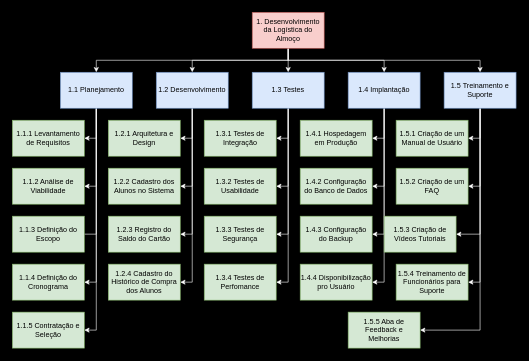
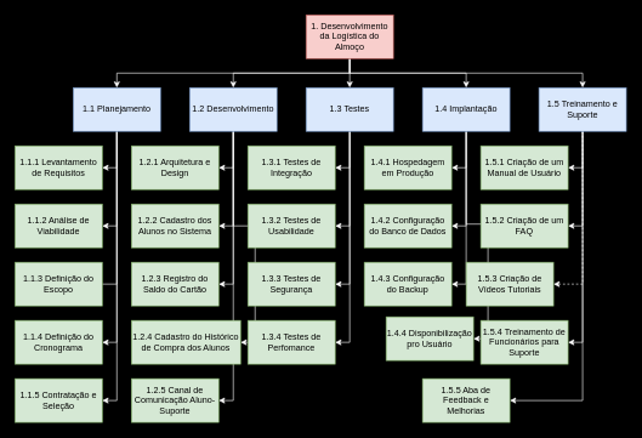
  <mxCell id="0" />
  <mxCell id="1" parent="0" />
  <mxCell id="2" style="edgeStyle=orthogonalEdgeStyle;rounded=0;orthogonalLoop=1;jettySize=auto;html=1;exitX=0.5;exitY=1;exitDx=0;exitDy=0;entryX=0.5;entryY=0;entryDx=0;entryDy=0;strokeColor=#FFFFFF;" parent="1" source="7" target="24" edge="1"><mxGeometry relative="1" as="geometry" /></mxCell>
  <mxCell id="3" style="edgeStyle=orthogonalEdgeStyle;rounded=0;orthogonalLoop=1;jettySize=auto;html=1;exitX=0.5;exitY=1;exitDx=0;exitDy=0;entryX=0.5;entryY=0;entryDx=0;entryDy=0;strokeColor=#FFFFFF;" parent="1" source="7" target="19" edge="1"><mxGeometry relative="1" as="geometry"><Array as="points"><mxPoint x="480" y="100" /><mxPoint x="320" y="100" /></Array></mxGeometry></mxCell>
  <mxCell id="4" style="edgeStyle=orthogonalEdgeStyle;rounded=0;orthogonalLoop=1;jettySize=auto;html=1;exitX=0.5;exitY=1;exitDx=0;exitDy=0;entryX=0.5;entryY=0;entryDx=0;entryDy=0;strokeColor=#FFFFFF;" parent="1" source="7" target="13" edge="1"><mxGeometry relative="1" as="geometry"><Array as="points"><mxPoint x="480" y="100" /><mxPoint x="160" y="100" /></Array></mxGeometry></mxCell>
  <mxCell id="5" style="edgeStyle=orthogonalEdgeStyle;rounded=0;orthogonalLoop=1;jettySize=auto;html=1;exitX=0.5;exitY=1;exitDx=0;exitDy=0;entryX=0.5;entryY=0;entryDx=0;entryDy=0;strokeColor=#FFFFFF;" edge="1" parent="1" source="7" target="30"><mxGeometry relative="1" as="geometry"><Array as="points"><mxPoint x="480" y="100" /><mxPoint x="640" y="100" /></Array></mxGeometry></mxCell>
  <mxCell id="6" style="edgeStyle=orthogonalEdgeStyle;rounded=0;orthogonalLoop=1;jettySize=auto;html=1;exitX=0.5;exitY=1;exitDx=0;exitDy=0;entryX=0.5;entryY=0;entryDx=0;entryDy=0;strokeColor=#FFFFFF;" edge="1" parent="1" source="7" target="36"><mxGeometry relative="1" as="geometry"><Array as="points"><mxPoint x="480" y="100" /><mxPoint x="800" y="100" /></Array></mxGeometry></mxCell>
  <mxCell id="7" value="1. Desenvolvimento da Logística do Almoço" style="rounded=0;whiteSpace=wrap;html=1;fillColor=#f8cecc;strokeColor=#b85450;" parent="1" vertex="1"><mxGeometry x="420" y="20" width="120" height="60" as="geometry" /></mxCell>
  <mxCell id="8" style="edgeStyle=orthogonalEdgeStyle;rounded=0;orthogonalLoop=1;jettySize=auto;html=1;exitX=0.5;exitY=1;exitDx=0;exitDy=0;entryX=1;entryY=0.5;entryDx=0;entryDy=0;strokeColor=#FFFFFF;" edge="1" parent="1" source="13" target="51"><mxGeometry relative="1" as="geometry" /></mxCell>
  <mxCell id="9" style="edgeStyle=orthogonalEdgeStyle;rounded=0;orthogonalLoop=1;jettySize=auto;html=1;exitX=0.5;exitY=1;exitDx=0;exitDy=0;entryX=1;entryY=0.5;entryDx=0;entryDy=0;strokeColor=#FFFFFF;" edge="1" parent="1" source="13" target="37"><mxGeometry relative="1" as="geometry" /></mxCell>
  <mxCell id="10" style="edgeStyle=orthogonalEdgeStyle;rounded=0;orthogonalLoop=1;jettySize=auto;html=1;exitX=0.5;exitY=1;exitDx=0;exitDy=0;entryX=1;entryY=0.5;entryDx=0;entryDy=0;strokeColor=#FFFFFF;endArrow=none;" edge="1" parent="1" source="13" target="38"><mxGeometry relative="1" as="geometry" /></mxCell>
  <mxCell id="11" style="edgeStyle=orthogonalEdgeStyle;rounded=0;orthogonalLoop=1;jettySize=auto;html=1;exitX=0.5;exitY=1;exitDx=0;exitDy=0;entryX=1;entryY=0.5;entryDx=0;entryDy=0;strokeColor=#FFFFFF;" edge="1" parent="1" source="13" target="39"><mxGeometry relative="1" as="geometry" /></mxCell>
  <mxCell id="12" style="edgeStyle=orthogonalEdgeStyle;rounded=0;orthogonalLoop=1;jettySize=auto;html=1;exitX=0.5;exitY=1;exitDx=0;exitDy=0;entryX=1;entryY=0.5;entryDx=0;entryDy=0;strokeColor=#FFFFFF;" edge="1" parent="1" source="13" target="40"><mxGeometry relative="1" as="geometry" /></mxCell>
  <mxCell id="13" value="1.1 Planejamento" style="rounded=0;whiteSpace=wrap;html=1;fillColor=#dae8fc;strokeColor=#6c8ebf;" parent="1" vertex="1"><mxGeometry x="100" y="120" width="120" height="60" as="geometry" /></mxCell>
  <mxCell id="14" style="edgeStyle=orthogonalEdgeStyle;rounded=0;orthogonalLoop=1;jettySize=auto;html=1;exitX=0.5;exitY=1;exitDx=0;exitDy=0;entryX=1;entryY=0.5;entryDx=0;entryDy=0;strokeColor=#FFFFFF;" edge="1" parent="1" source="19" target="41"><mxGeometry relative="1" as="geometry" /></mxCell>
  <mxCell id="15" style="edgeStyle=orthogonalEdgeStyle;rounded=0;orthogonalLoop=1;jettySize=auto;html=1;exitX=0.5;exitY=1;exitDx=0;exitDy=0;entryX=1;entryY=0.5;entryDx=0;entryDy=0;strokeColor=#FFFFFF;" edge="1" parent="1" source="19" target="42"><mxGeometry relative="1" as="geometry" /></mxCell>
  <mxCell id="16" style="edgeStyle=orthogonalEdgeStyle;rounded=0;orthogonalLoop=1;jettySize=auto;html=1;exitX=0.5;exitY=1;exitDx=0;exitDy=0;entryX=1;entryY=0.5;entryDx=0;entryDy=0;strokeColor=#FFFFFF;" edge="1" parent="1" source="19" target="43"><mxGeometry relative="1" as="geometry" /></mxCell>
  <mxCell id="17" style="edgeStyle=orthogonalEdgeStyle;rounded=0;orthogonalLoop=1;jettySize=auto;html=1;exitX=0.5;exitY=1;exitDx=0;exitDy=0;entryX=1;entryY=0.5;entryDx=0;entryDy=0;strokeColor=#FFFFFF;" edge="1" parent="1" source="19" target="44"><mxGeometry relative="1" as="geometry" /></mxCell>
+ <mxCell id="18" style="edgeStyle=orthogonalEdgeStyle;rounded=0;orthogonalLoop=1;jettySize=auto;html=1;exitX=0.5;exitY=1;exitDx=0;exitDy=0;entryX=1;entryY=0.5;entryDx=0;entryDy=0;strokeColor=#FFFFFF;" edge="1" parent="1" source="19" target="52"><mxGeometry relative="1" as="geometry" /></mxCell>
  <mxCell id="19" value="1.2 Desenvolvimento" style="rounded=0;whiteSpace=wrap;html=1;fillColor=#dae8fc;strokeColor=#6c8ebf;" parent="1" vertex="1"><mxGeometry x="260" y="120" width="120" height="60" as="geometry" /></mxCell>
  <mxCell id="20" style="edgeStyle=orthogonalEdgeStyle;rounded=0;orthogonalLoop=1;jettySize=auto;html=1;exitX=0.5;exitY=1;exitDx=0;exitDy=0;entryX=1;entryY=0.5;entryDx=0;entryDy=0;strokeColor=#FFFFFF;" edge="1" parent="1" source="24" target="45"><mxGeometry relative="1" as="geometry" /></mxCell>
  <mxCell id="21" style="edgeStyle=orthogonalEdgeStyle;rounded=0;orthogonalLoop=1;jettySize=auto;html=1;exitX=0.5;exitY=1;exitDx=0;exitDy=0;entryX=1;entryY=0.5;entryDx=0;entryDy=0;strokeColor=#FFFFFF;" edge="1" parent="1" source="24" target="46"><mxGeometry relative="1" as="geometry" /></mxCell>
  <mxCell id="22" style="edgeStyle=orthogonalEdgeStyle;rounded=0;orthogonalLoop=1;jettySize=auto;html=1;exitX=0.5;exitY=1;exitDx=0;exitDy=0;entryX=1;entryY=0.5;entryDx=0;entryDy=0;strokeColor=#FFFFFF;" edge="1" parent="1" source="24" target="54"><mxGeometry relative="1" as="geometry" /></mxCell>
  <mxCell id="23" style="edgeStyle=orthogonalEdgeStyle;rounded=0;orthogonalLoop=1;jettySize=auto;html=1;exitX=0.5;exitY=1;exitDx=0;exitDy=0;entryX=1;entryY=0.5;entryDx=0;entryDy=0;strokeColor=#FFFFFF;" edge="1" parent="1" source="24" target="55"><mxGeometry relative="1" as="geometry" /></mxCell>
  <mxCell id="24" value="1.3 Testes" style="rounded=0;whiteSpace=wrap;html=1;fillColor=#dae8fc;strokeColor=#6c8ebf;" parent="1" vertex="1"><mxGeometry x="420" y="120" width="120" height="60" as="geometry" /></mxCell>
  <mxCell id="25" style="edgeStyle=orthogonalEdgeStyle;rounded=0;orthogonalLoop=1;jettySize=auto;html=1;exitX=0.5;exitY=1;exitDx=0;exitDy=0;entryX=1;entryY=0.5;entryDx=0;entryDy=0;" edge="1" parent="1" source="30" target="47"><mxGeometry relative="1" as="geometry" /></mxCell>
  <mxCell id="26" style="edgeStyle=orthogonalEdgeStyle;rounded=0;orthogonalLoop=1;jettySize=auto;html=1;exitX=0.5;exitY=1;exitDx=0;exitDy=0;entryX=1;entryY=0.5;entryDx=0;entryDy=0;strokeColor=#FFFFFF;" edge="1" parent="1" source="30" target="47"><mxGeometry relative="1" as="geometry" /></mxCell>
  <mxCell id="27" style="edgeStyle=orthogonalEdgeStyle;rounded=0;orthogonalLoop=1;jettySize=auto;html=1;exitX=0.5;exitY=1;exitDx=0;exitDy=0;entryX=1;entryY=0.5;entryDx=0;entryDy=0;strokeColor=#FFFFFF;" edge="1" parent="1" source="30" target="48"><mxGeometry relative="1" as="geometry" /></mxCell>
  <mxCell id="28" style="edgeStyle=orthogonalEdgeStyle;rounded=0;orthogonalLoop=1;jettySize=auto;html=1;exitX=0.5;exitY=1;exitDx=0;exitDy=0;entryX=1;entryY=0.5;entryDx=0;entryDy=0;strokeColor=#FFFFFF;" edge="1" parent="1" source="30" target="49"><mxGeometry relative="1" as="geometry" /></mxCell>
  <mxCell id="29" style="edgeStyle=orthogonalEdgeStyle;rounded=0;orthogonalLoop=1;jettySize=auto;html=1;exitX=0.5;exitY=1;exitDx=0;exitDy=0;entryX=1;entryY=0.5;entryDx=0;entryDy=0;strokeColor=#FFFFFF;" edge="1" parent="1" source="30" target="50"><mxGeometry relative="1" as="geometry" /></mxCell>
  <mxCell id="30" value="1.4 Implantação" style="rounded=0;whiteSpace=wrap;html=1;fillColor=#dae8fc;strokeColor=#6c8ebf;" parent="1" vertex="1"><mxGeometry x="580" y="120" width="120" height="60" as="geometry" /></mxCell>
  <mxCell id="31" style="edgeStyle=orthogonalEdgeStyle;rounded=0;orthogonalLoop=1;jettySize=auto;html=1;exitX=0.5;exitY=1;exitDx=0;exitDy=0;entryX=1;entryY=0.5;entryDx=0;entryDy=0;strokeColor=#FFFFFF;" edge="1" parent="1" source="36" target="56"><mxGeometry relative="1" as="geometry" /></mxCell>
  <mxCell id="32" style="edgeStyle=orthogonalEdgeStyle;rounded=0;orthogonalLoop=1;jettySize=auto;html=1;exitX=0.5;exitY=1;exitDx=0;exitDy=0;entryX=1;entryY=0.5;entryDx=0;entryDy=0;strokeColor=#FFFFFF;" edge="1" parent="1" source="36" target="57"><mxGeometry relative="1" as="geometry" /></mxCell>
- <mxCell id="33" style="edgeStyle=orthogonalEdgeStyle;rounded=0;orthogonalLoop=1;jettySize=auto;html=1;exitX=0.5;exitY=1;exitDx=0;exitDy=0;entryX=1;entryY=0.5;entryDx=0;entryDy=0;strokeColor=#FFFFFF;" edge="1" parent="1" source="36" target="59"><mxGeometry relative="1" as="geometry" /></mxCell>
+ <mxCell id="33" style="edgeStyle=orthogonalEdgeStyle;rounded=0;orthogonalLoop=1;jettySize=auto;html=1;exitX=0.5;exitY=1;exitDx=0;exitDy=0;entryX=1;entryY=0.5;entryDx=0;entryDy=0;strokeColor=#FFFFFF;dashed=1;" edge="1" parent="1" source="36" target="59"><mxGeometry relative="1" as="geometry" /></mxCell>
  <mxCell id="34" style="edgeStyle=orthogonalEdgeStyle;rounded=0;orthogonalLoop=1;jettySize=auto;html=1;exitX=0.5;exitY=1;exitDx=0;exitDy=0;entryX=1;entryY=0.5;entryDx=0;entryDy=0;strokeColor=#FFFFFF;" edge="1" parent="1" source="36" target="58"><mxGeometry relative="1" as="geometry" /></mxCell>
  <mxCell id="35" style="edgeStyle=orthogonalEdgeStyle;rounded=0;orthogonalLoop=1;jettySize=auto;html=1;exitX=0.5;exitY=1;exitDx=0;exitDy=0;entryX=1;entryY=0.5;entryDx=0;entryDy=0;strokeColor=#FFFFFF;" edge="1" parent="1" source="36" target="60"><mxGeometry relative="1" as="geometry" /></mxCell>
  <mxCell id="36" value="1.5 Treinamento e Suporte" style="rounded=0;whiteSpace=wrap;html=1;fillColor=#dae8fc;strokeColor=#6c8ebf;" parent="1" vertex="1"><mxGeometry x="740" y="120" width="120" height="60" as="geometry" /></mxCell>
  <mxCell id="37" value="1.1.2 Análise de Viabilidade" style="rounded=0;whiteSpace=wrap;html=1;fillColor=#d5e8d4;strokeColor=#82b366;" parent="1" vertex="1"><mxGeometry x="20" y="280" width="120" height="60" as="geometry" /></mxCell>
  <mxCell id="38" value="1.1.3 Definição do Escopo" style="rounded=0;whiteSpace=wrap;html=1;fillColor=#d5e8d4;strokeColor=#82b366;" parent="1" vertex="1"><mxGeometry x="20" y="360" width="120" height="60" as="geometry" /></mxCell>
  <mxCell id="39" value="1.1.4 Definição do Cronograma" style="rounded=0;whiteSpace=wrap;html=1;fillColor=#d5e8d4;strokeColor=#82b366;" parent="1" vertex="1"><mxGeometry x="20" y="440" width="120" height="60" as="geometry" /></mxCell>
  <mxCell id="40" value="1.1.5 Contratação e Seleção" style="rounded=0;whiteSpace=wrap;html=1;fillColor=#d5e8d4;strokeColor=#82b366;" parent="1" vertex="1"><mxGeometry x="20" y="520" width="120" height="60" as="geometry" /></mxCell>
  <mxCell id="41" value="1.2.1 Arquitetura e Design" style="rounded=0;whiteSpace=wrap;html=1;fillColor=#d5e8d4;strokeColor=#82b366;" parent="1" vertex="1"><mxGeometry x="180" y="200" width="120" height="60" as="geometry" /></mxCell>
  <mxCell id="42" value="1.2.2 Cadastro dos Alunos no Sistema" style="rounded=0;whiteSpace=wrap;html=1;fillColor=#d5e8d4;strokeColor=#82b366;" parent="1" vertex="1"><mxGeometry x="180" y="280" width="120" height="60" as="geometry" /></mxCell>
  <mxCell id="43" value="1.2.3 Registro do Saldo do Cartão" style="rounded=0;whiteSpace=wrap;html=1;fillColor=#d5e8d4;strokeColor=#82b366;" parent="1" vertex="1"><mxGeometry x="180" y="360" width="120" height="60" as="geometry" /></mxCell>
- <mxCell id="44" value="1.2.4 Cadastro do Histórico de Compra dos Alunos" style="rounded=0;whiteSpace=wrap;html=1;fillColor=#d5e8d4;strokeColor=#82b366;" parent="1" vertex="1"><mxGeometry x="180" y="440" width="120" height="60" as="geometry" /></mxCell>
+ <mxCell id="44" value="1.2.4 Cadastro do Histórico de Compra dos Alunos" style="rounded=0;whiteSpace=wrap;html=1;fillColor=#d5e8d4;strokeColor=#82b366;" parent="1" vertex="1"><mxGeometry x="180" y="440" width="150" height="60" as="geometry" /></mxCell>
  <mxCell id="45" value="1.3.1 Testes de Integração" style="rounded=0;whiteSpace=wrap;html=1;fillColor=#d5e8d4;strokeColor=#82b366;" parent="1" vertex="1"><mxGeometry x="340" y="200" width="120" height="60" as="geometry" /></mxCell>
  <mxCell id="46" value="1.3.2 Testes de Usabilidade" style="rounded=0;whiteSpace=wrap;html=1;fillColor=#d5e8d4;strokeColor=#82b366;" parent="1" vertex="1"><mxGeometry x="340" y="280" width="120" height="60" as="geometry" /></mxCell>
  <mxCell id="47" value="1.4.1 Hospedagem em Produção" style="rounded=0;whiteSpace=wrap;html=1;fillColor=#d5e8d4;strokeColor=#82b366;" parent="1" vertex="1"><mxGeometry x="500" y="200" width="120" height="60" as="geometry" /></mxCell>
  <mxCell id="48" value="1.4.2 Configuração do Banco de Dados" style="rounded=0;whiteSpace=wrap;html=1;fillColor=#d5e8d4;strokeColor=#82b366;" parent="1" vertex="1"><mxGeometry x="500" y="280" width="120" height="60" as="geometry" /></mxCell>
  <mxCell id="49" value="1.4.3 Configuração do Backup" style="rounded=0;whiteSpace=wrap;html=1;fillColor=#d5e8d4;strokeColor=#82b366;" parent="1" vertex="1"><mxGeometry x="500" y="360" width="120" height="60" as="geometry" /></mxCell>
- <mxCell id="50" value="1.4.4 Disponibilização pro Usuário" style="rounded=0;whiteSpace=wrap;html=1;fillColor=#d5e8d4;strokeColor=#82b366;" parent="1" vertex="1"><mxGeometry x="500" y="440" width="120" height="60" as="geometry" /></mxCell>
+ <mxCell id="50" value="1.4.4 Disponibilização pro Usuário" style="rounded=0;whiteSpace=wrap;html=1;fillColor=#d5e8d4;strokeColor=#82b366;" parent="1" vertex="1"><mxGeometry x="530" y="435" width="120" height="60" as="geometry" /></mxCell>
  <mxCell id="51" value="1.1.1 Levantamento de Requisitos" style="rounded=0;whiteSpace=wrap;html=1;fillColor=#d5e8d4;strokeColor=#82b366;" parent="1" vertex="1"><mxGeometry x="20" y="200" width="120" height="60" as="geometry" /></mxCell>
+ <mxCell id="52" value="1.2.5 Canal de Comunicação Aluno-Suporte" style="rounded=0;whiteSpace=wrap;html=1;fillColor=#d5e8d4;strokeColor=#82b366;" parent="1" vertex="1"><mxGeometry x="180" y="520" width="120" height="60" as="geometry" /></mxCell>
  <mxCell id="53" style="edgeStyle=orthogonalEdgeStyle;rounded=0;orthogonalLoop=1;jettySize=auto;html=1;exitX=0.5;exitY=1;exitDx=0;exitDy=0;" parent="1" source="50" target="50" edge="1"><mxGeometry relative="1" as="geometry" /></mxCell>
  <mxCell id="54" value="1.3.3 Testes de Segurança" style="rounded=0;whiteSpace=wrap;html=1;fillColor=#d5e8d4;strokeColor=#82b366;" parent="1" vertex="1"><mxGeometry x="340" y="360" width="120" height="60" as="geometry" /></mxCell>
  <mxCell id="55" value="1.3.4 Testes de Perfomance" style="rounded=0;whiteSpace=wrap;html=1;fillColor=#d5e8d4;strokeColor=#82b366;" parent="1" vertex="1"><mxGeometry x="340" y="440" width="120" height="60" as="geometry" /></mxCell>
  <mxCell id="56" value="1.5.1 Criação de um Manual de Usuário" style="rounded=0;whiteSpace=wrap;html=1;fillColor=#d5e8d4;strokeColor=#82b366;" parent="1" vertex="1"><mxGeometry x="660" y="200" width="120" height="60" as="geometry" /></mxCell>
  <mxCell id="57" value="1.5.2 Criação de um FAQ " style="rounded=0;whiteSpace=wrap;html=1;fillColor=#d5e8d4;strokeColor=#82b366;" parent="1" vertex="1"><mxGeometry x="660" y="280" width="120" height="60" as="geometry" /></mxCell>
  <mxCell id="58" value="1.5.4 Treinamento de Funcionários para Suporte" style="rounded=0;whiteSpace=wrap;html=1;fillColor=#d5e8d4;strokeColor=#82b366;" parent="1" vertex="1"><mxGeometry x="660" y="440" width="120" height="60" as="geometry" /></mxCell>
  <mxCell id="59" value="1.5.3 Criação de Vídeos Tutoriais" style="rounded=0;whiteSpace=wrap;html=1;fillColor=#d5e8d4;strokeColor=#82b366;" parent="1" vertex="1"><mxGeometry x="640" y="360" width="120" height="60" as="geometry" /></mxCell>
  <mxCell id="60" value="1.5.5 Aba de Feedback e Melhorias" style="rounded=0;whiteSpace=wrap;html=1;fillColor=#d5e8d4;strokeColor=#82b366;" parent="1" vertex="1"><mxGeometry x="580" y="520" width="120" height="60" as="geometry" /></mxCell>
